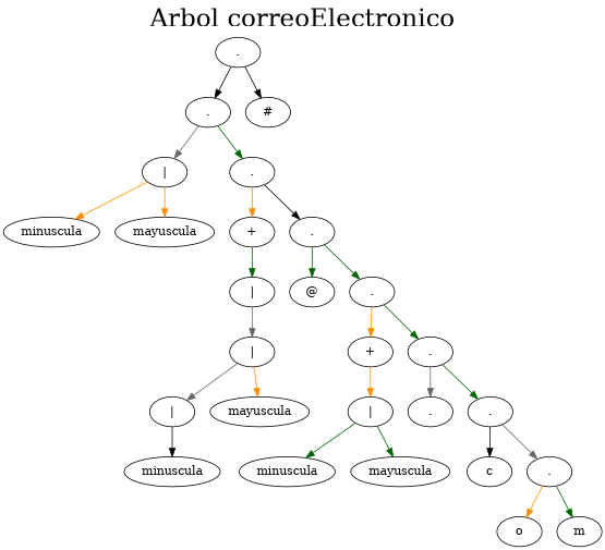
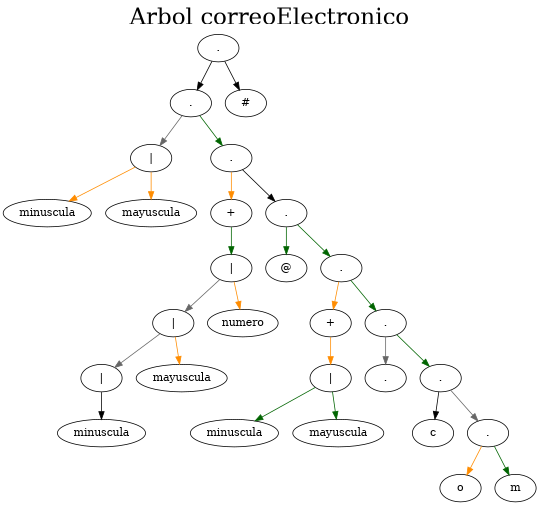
  digraph {
    fontsize=30
    label=<Arbol correoElectronico>
    labelloc=t
    splines=false
    edge [color=darkgreen]
    n1 [label="."]
    n2 [label="."]
    n3 [label="#"]
    n4 [label="|"]
    n5 [label="."]
    n6 [label=minuscula]
    n7 [label=mayuscula]
    n8 [label="+"]
    n9 [label="."]
    n10 [label="|"]
    n11 [label="@"]
    n12 [label="."]
    n13 [label="|"]
+   n14 [label=numero]
    n15 [label="|"]
    n16 [label=mayuscula]
    n17 [label=minuscula]
    n18 [label="+"]
    n19 [label="."]
    n20 [label="|"]
    n21 [label="."]
    n22 [label="."]
    n23 [label=minuscula]
    n24 [label=mayuscula]
    n25 [label=c]
    n26 [label="."]
    n27 [label=o]
    n28 [label=m]
    n1 -> n2 [color=black]
    n1 -> n3 [color=black]
    n2 -> n4 [color=gray40]
    n2 -> n5
    n4 -> n6 [color=darkorange]
    n4 -> n7 [color=darkorange]
    n5 -> n8 [color=darkorange]
    n5 -> n9 [color=black]
    n8 -> n10
    n9 -> n11
    n9 -> n12
    n10 -> n13 [color=gray40]
+   n10 -> n14 [color=darkorange]
    n12 -> n18 [color=darkorange]
    n12 -> n19
    n13 -> n15 [color=gray40]
    n13 -> n16 [color=darkorange]
    n15 -> n17 [color=black]
    n18 -> n20 [color=darkorange]
    n19 -> n21 [color=gray40]
    n19 -> n22
    n20 -> n23
    n20 -> n24
    n22 -> n25 [color=black]
    n22 -> n26 [color=gray40]
    n26 -> n27 [color=darkorange]
    n26 -> n28
  }
